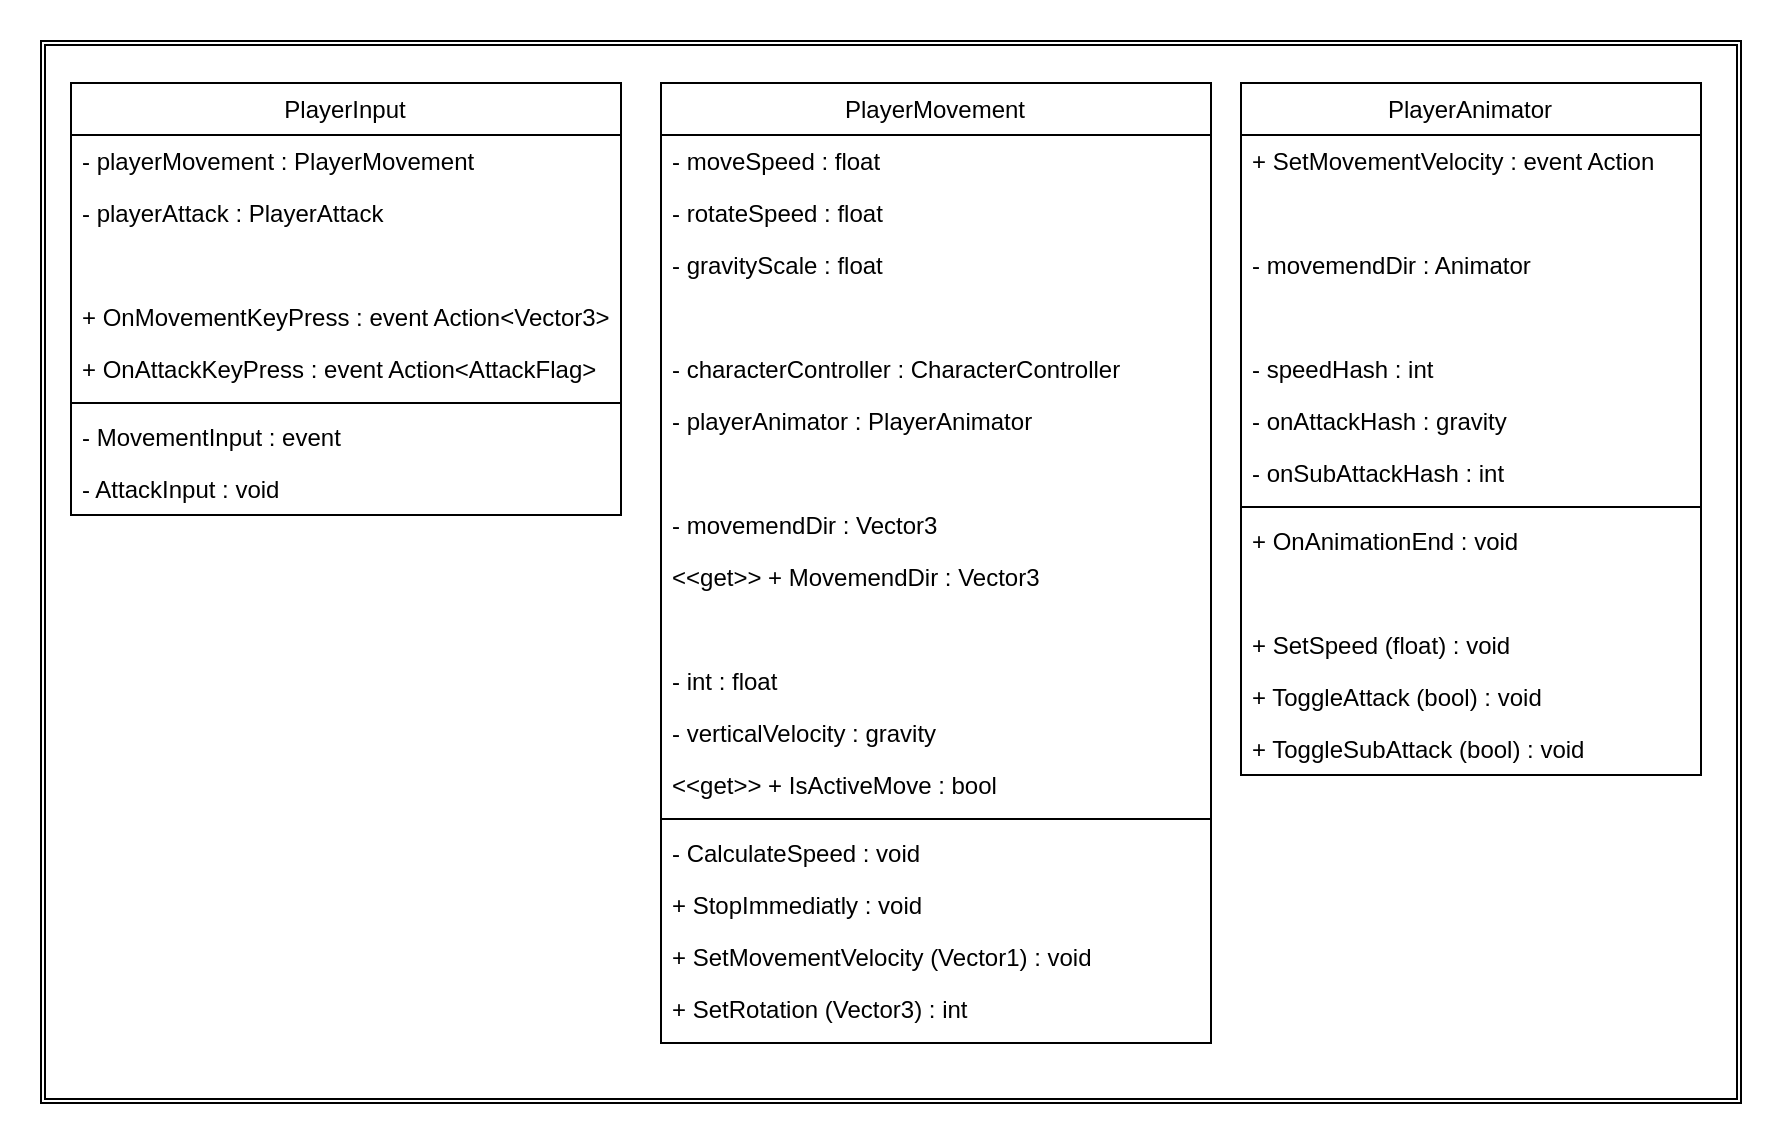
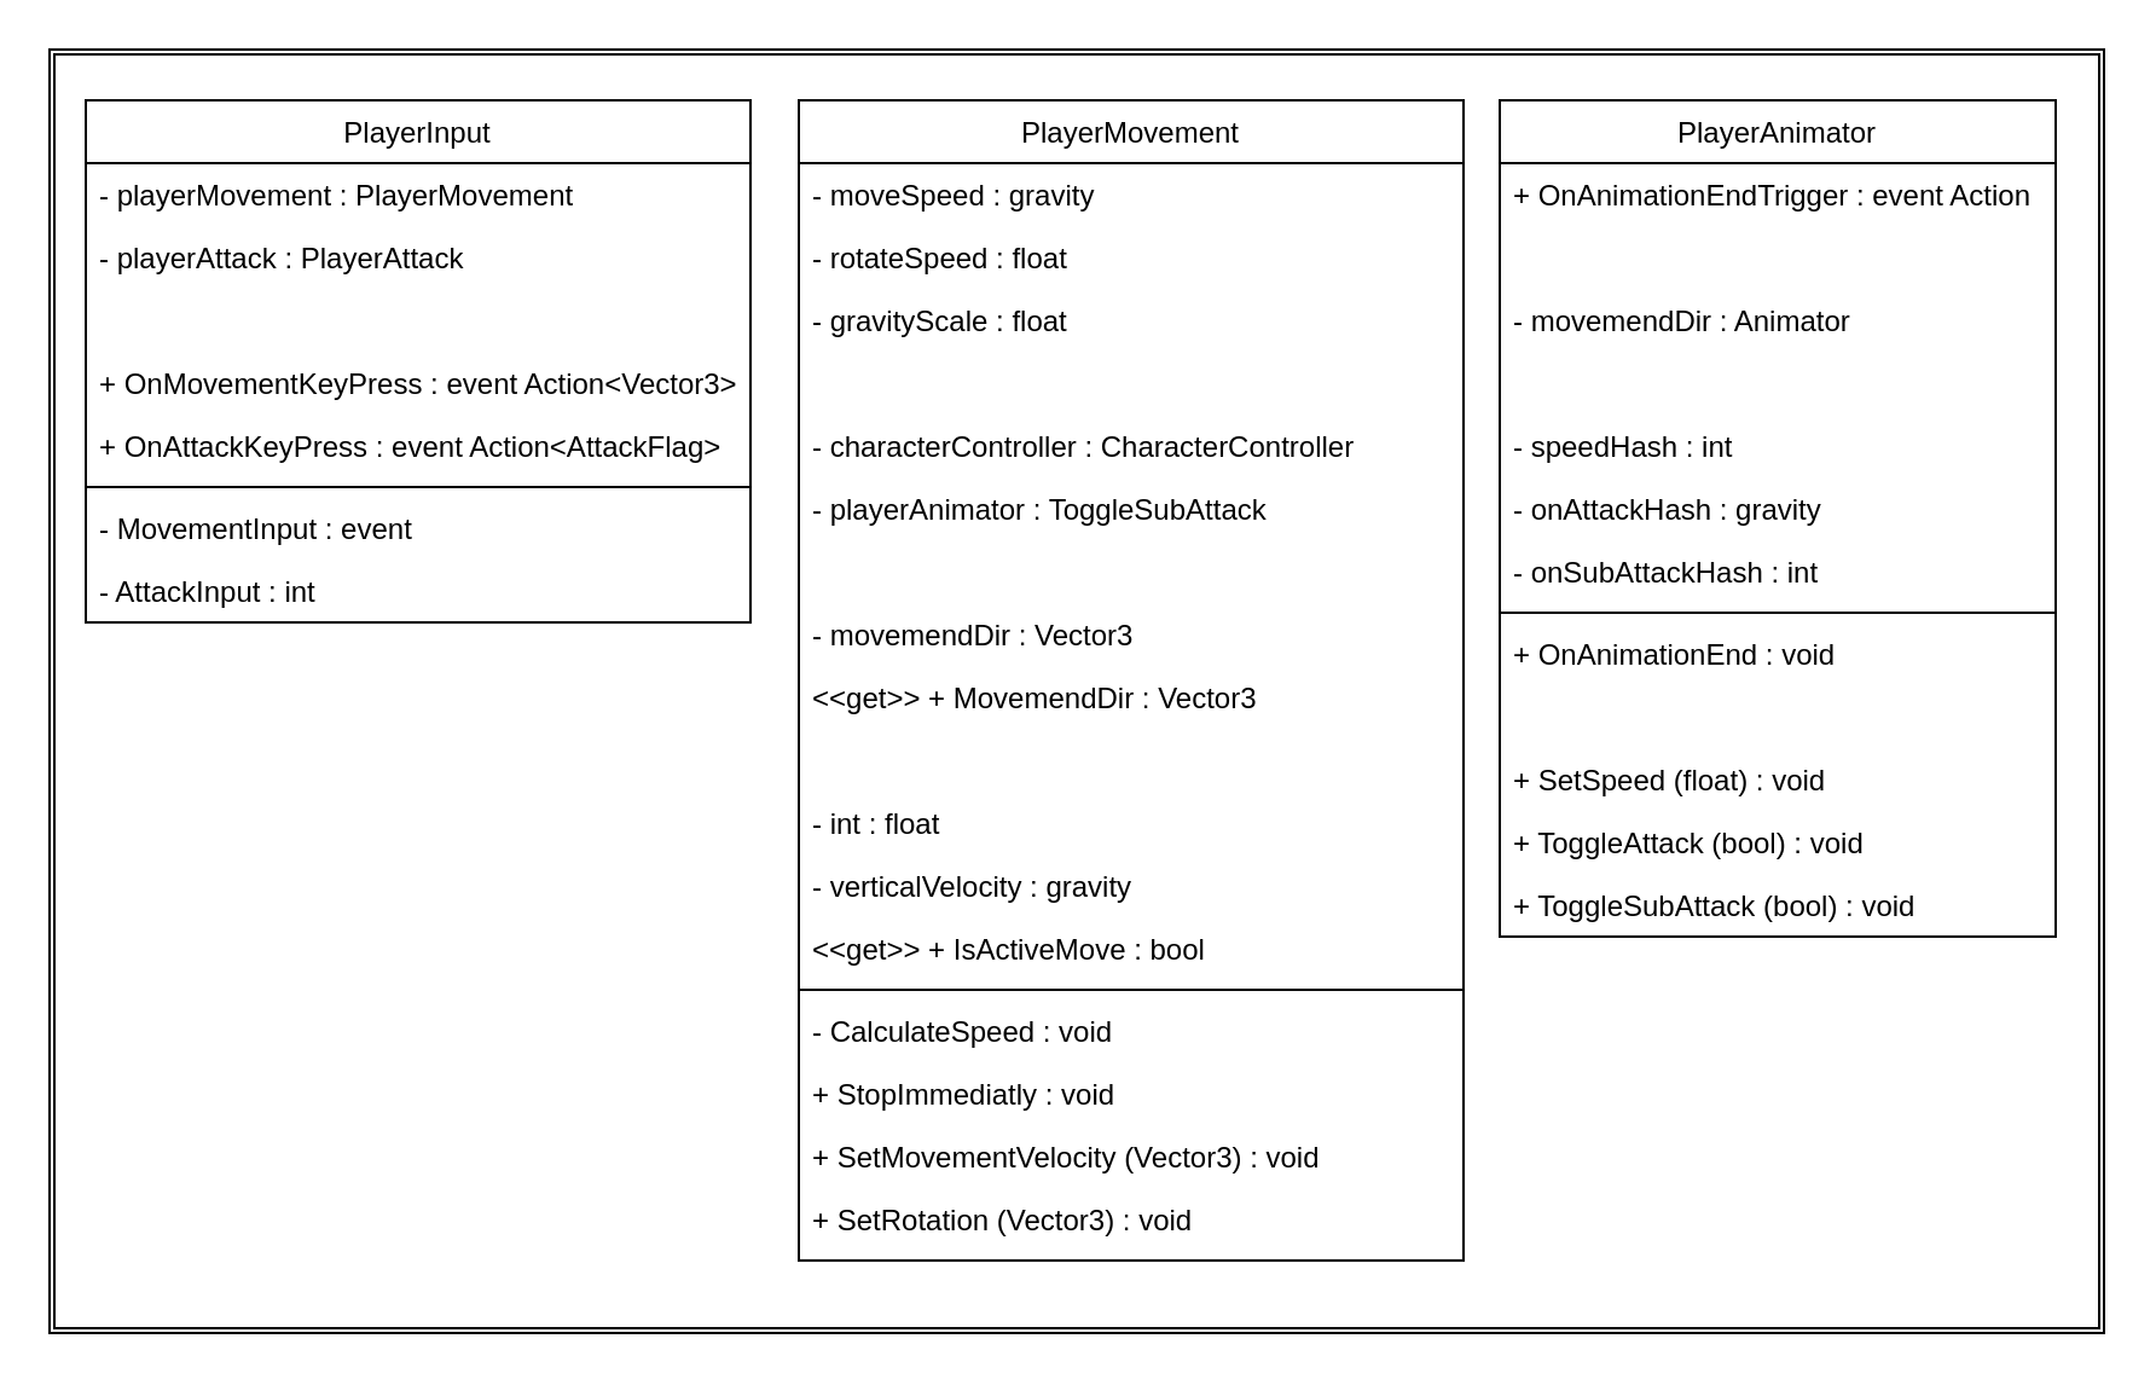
  <mxCell id="0" />
  <mxCell id="1" parent="0" />
  <mxCell id="2" value="" style="shape=ext;double=1;rounded=0;whiteSpace=wrap;html=1;fontColor=#F0F0F0;strokeColor=default;fillColor=default;" parent="1" vertex="1"><mxGeometry x="20" y="20" width="850" height="531" as="geometry" /></mxCell>
  <mxCell id="3" value="PlayerInput" style="swimlane;fontStyle=0;align=center;verticalAlign=top;childLayout=stackLayout;horizontal=1;startSize=26;horizontalStack=0;resizeParent=1;resizeLast=0;collapsible=1;marginBottom=0;rounded=0;shadow=0;strokeWidth=1;spacingTop=0;" parent="1" vertex="1"><mxGeometry x="35" y="41" width="275" height="216" as="geometry"><mxRectangle x="220" y="90" width="160" height="26" as="alternateBounds" /></mxGeometry></mxCell>
  <mxCell id="4" value="- playerMovement : PlayerMovement" style="text;align=left;verticalAlign=top;spacingLeft=4;spacingRight=4;overflow=hidden;rotatable=0;points=[[0,0.5],[1,0.5]];portConstraint=eastwest;rounded=0;shadow=0;html=0;" parent="3" vertex="1"><mxGeometry y="26" width="275" height="26" as="geometry" /></mxCell>
  <mxCell id="5" value="- playerAttack : PlayerAttack" style="text;align=left;verticalAlign=top;spacingLeft=4;spacingRight=4;overflow=hidden;rotatable=0;points=[[0,0.5],[1,0.5]];portConstraint=eastwest;rounded=0;shadow=0;html=0;" parent="3" vertex="1"><mxGeometry y="52" width="275" height="26" as="geometry" /></mxCell>
  <mxCell id="6" value=" " style="text;align=left;verticalAlign=top;spacingLeft=4;spacingRight=4;overflow=hidden;rotatable=0;points=[[0,0.5],[1,0.5]];portConstraint=eastwest;rounded=0;shadow=0;html=0;" parent="3" vertex="1"><mxGeometry y="78" width="275" height="26" as="geometry" /></mxCell>
  <mxCell id="7" value="+ OnMovementKeyPress : event Action&lt;Vector3&gt;" style="text;align=left;verticalAlign=top;spacingLeft=4;spacingRight=4;overflow=hidden;rotatable=0;points=[[0,0.5],[1,0.5]];portConstraint=eastwest;rounded=0;shadow=0;html=0;" parent="3" vertex="1"><mxGeometry y="104" width="275" height="26" as="geometry" /></mxCell>
  <mxCell id="8" value="+ OnAttackKeyPress : event Action&lt;AttackFlag&gt;" style="text;align=left;verticalAlign=top;spacingLeft=4;spacingRight=4;overflow=hidden;rotatable=0;points=[[0,0.5],[1,0.5]];portConstraint=eastwest;rounded=0;shadow=0;html=0;" parent="3" vertex="1"><mxGeometry y="130" width="275" height="26" as="geometry" /></mxCell>
  <mxCell id="9" value="" style="line;html=1;strokeWidth=1;align=left;verticalAlign=middle;spacingTop=-1;spacingLeft=3;spacingRight=3;rotatable=0;labelPosition=right;points=[];portConstraint=eastwest;" parent="3" vertex="1"><mxGeometry y="156" width="275" height="8" as="geometry" /></mxCell>
  <mxCell id="10" value="- MovementInput : event" style="text;align=left;verticalAlign=top;spacingLeft=4;spacingRight=4;overflow=hidden;rotatable=0;points=[[0,0.5],[1,0.5]];portConstraint=eastwest;rounded=0;shadow=0;html=0;" parent="3" vertex="1"><mxGeometry y="164" width="275" height="26" as="geometry" /></mxCell>
- <mxCell id="11" value="- AttackInput : void" style="text;align=left;verticalAlign=top;spacingLeft=4;spacingRight=4;overflow=hidden;rotatable=0;points=[[0,0.5],[1,0.5]];portConstraint=eastwest;rounded=0;shadow=0;html=0;" parent="3" vertex="1"><mxGeometry y="190" width="275" height="26" as="geometry" /></mxCell>
+ <mxCell id="11" value="- AttackInput : int" style="text;align=left;verticalAlign=top;spacingLeft=4;spacingRight=4;overflow=hidden;rotatable=0;points=[[0,0.5],[1,0.5]];portConstraint=eastwest;rounded=0;shadow=0;html=0;" parent="3" vertex="1"><mxGeometry y="190" width="275" height="26" as="geometry" /></mxCell>
  <mxCell id="12" value="PlayerMovement" style="swimlane;fontStyle=0;align=center;verticalAlign=top;childLayout=stackLayout;horizontal=1;startSize=26;horizontalStack=0;resizeParent=1;resizeLast=0;collapsible=1;marginBottom=0;rounded=0;shadow=0;strokeWidth=1;spacingTop=0;" parent="1" vertex="1"><mxGeometry x="330" y="41" width="275" height="480" as="geometry"><mxRectangle x="220" y="90" width="160" height="26" as="alternateBounds" /></mxGeometry></mxCell>
- <mxCell id="13" value="- moveSpeed : float" style="text;align=left;verticalAlign=top;spacingLeft=4;spacingRight=4;overflow=hidden;rotatable=0;points=[[0,0.5],[1,0.5]];portConstraint=eastwest;rounded=0;shadow=0;html=0;" parent="12" vertex="1"><mxGeometry y="26" width="275" height="26" as="geometry" /></mxCell>
+ <mxCell id="13" value="- moveSpeed : gravity" style="text;align=left;verticalAlign=top;spacingLeft=4;spacingRight=4;overflow=hidden;rotatable=0;points=[[0,0.5],[1,0.5]];portConstraint=eastwest;rounded=0;shadow=0;html=0;" parent="12" vertex="1"><mxGeometry y="26" width="275" height="26" as="geometry" /></mxCell>
  <mxCell id="14" value="- rotateSpeed : float" style="text;align=left;verticalAlign=top;spacingLeft=4;spacingRight=4;overflow=hidden;rotatable=0;points=[[0,0.5],[1,0.5]];portConstraint=eastwest;rounded=0;shadow=0;html=0;" parent="12" vertex="1"><mxGeometry y="52" width="275" height="26" as="geometry" /></mxCell>
  <mxCell id="15" value="- gravityScale : float" style="text;align=left;verticalAlign=top;spacingLeft=4;spacingRight=4;overflow=hidden;rotatable=0;points=[[0,0.5],[1,0.5]];portConstraint=eastwest;rounded=0;shadow=0;html=0;" parent="12" vertex="1"><mxGeometry y="78" width="275" height="26" as="geometry" /></mxCell>
  <mxCell id="16" value=" " style="text;align=left;verticalAlign=top;spacingLeft=4;spacingRight=4;overflow=hidden;rotatable=0;points=[[0,0.5],[1,0.5]];portConstraint=eastwest;rounded=0;shadow=0;html=0;" parent="12" vertex="1"><mxGeometry y="104" width="275" height="26" as="geometry" /></mxCell>
  <mxCell id="17" value="- characterController : CharacterController" style="text;align=left;verticalAlign=top;spacingLeft=4;spacingRight=4;overflow=hidden;rotatable=0;points=[[0,0.5],[1,0.5]];portConstraint=eastwest;rounded=0;shadow=0;html=0;" parent="12" vertex="1"><mxGeometry y="130" width="275" height="26" as="geometry" /></mxCell>
- <mxCell id="18" value="- playerAnimator : PlayerAnimator" style="text;align=left;verticalAlign=top;spacingLeft=4;spacingRight=4;overflow=hidden;rotatable=0;points=[[0,0.5],[1,0.5]];portConstraint=eastwest;rounded=0;shadow=0;html=0;" parent="12" vertex="1"><mxGeometry y="156" width="275" height="26" as="geometry" /></mxCell>
+ <mxCell id="18" value="- playerAnimator : ToggleSubAttack" style="text;align=left;verticalAlign=top;spacingLeft=4;spacingRight=4;overflow=hidden;rotatable=0;points=[[0,0.5],[1,0.5]];portConstraint=eastwest;rounded=0;shadow=0;html=0;" parent="12" vertex="1"><mxGeometry y="156" width="275" height="26" as="geometry" /></mxCell>
  <mxCell id="19" value=" " style="text;align=left;verticalAlign=top;spacingLeft=4;spacingRight=4;overflow=hidden;rotatable=0;points=[[0,0.5],[1,0.5]];portConstraint=eastwest;rounded=0;shadow=0;html=0;" parent="12" vertex="1"><mxGeometry y="182" width="275" height="26" as="geometry" /></mxCell>
  <mxCell id="20" value="- movemendDir : Vector3" style="text;align=left;verticalAlign=top;spacingLeft=4;spacingRight=4;overflow=hidden;rotatable=0;points=[[0,0.5],[1,0.5]];portConstraint=eastwest;rounded=0;shadow=0;html=0;" parent="12" vertex="1"><mxGeometry y="208" width="275" height="26" as="geometry" /></mxCell>
  <mxCell id="21" value="&lt;&lt;get&gt;&gt; + MovemendDir : Vector3" style="text;align=left;verticalAlign=top;spacingLeft=4;spacingRight=4;overflow=hidden;rotatable=0;points=[[0,0.5],[1,0.5]];portConstraint=eastwest;rounded=0;shadow=0;html=0;" parent="12" vertex="1"><mxGeometry y="234" width="275" height="26" as="geometry" /></mxCell>
  <mxCell id="22" value=" " style="text;align=left;verticalAlign=top;spacingLeft=4;spacingRight=4;overflow=hidden;rotatable=0;points=[[0,0.5],[1,0.5]];portConstraint=eastwest;rounded=0;shadow=0;html=0;" parent="12" vertex="1"><mxGeometry y="260" width="275" height="26" as="geometry" /></mxCell>
  <mxCell id="23" value="- int : float" style="text;align=left;verticalAlign=top;spacingLeft=4;spacingRight=4;overflow=hidden;rotatable=0;points=[[0,0.5],[1,0.5]];portConstraint=eastwest;rounded=0;shadow=0;html=0;" parent="12" vertex="1"><mxGeometry y="286" width="275" height="26" as="geometry" /></mxCell>
  <mxCell id="24" value="- verticalVelocity : gravity" style="text;align=left;verticalAlign=top;spacingLeft=4;spacingRight=4;overflow=hidden;rotatable=0;points=[[0,0.5],[1,0.5]];portConstraint=eastwest;rounded=0;shadow=0;html=0;" parent="12" vertex="1"><mxGeometry y="312" width="275" height="26" as="geometry" /></mxCell>
  <mxCell id="25" value="&lt;&lt;get&gt;&gt; + IsActiveMove : bool" style="text;align=left;verticalAlign=top;spacingLeft=4;spacingRight=4;overflow=hidden;rotatable=0;points=[[0,0.5],[1,0.5]];portConstraint=eastwest;rounded=0;shadow=0;html=0;" parent="12" vertex="1"><mxGeometry y="338" width="275" height="26" as="geometry" /></mxCell>
  <mxCell id="26" value="" style="line;html=1;strokeWidth=1;align=left;verticalAlign=middle;spacingTop=-1;spacingLeft=3;spacingRight=3;rotatable=0;labelPosition=right;points=[];portConstraint=eastwest;" parent="12" vertex="1"><mxGeometry y="364" width="275" height="8" as="geometry" /></mxCell>
  <mxCell id="27" value="- CalculateSpeed : void" style="text;align=left;verticalAlign=top;spacingLeft=4;spacingRight=4;overflow=hidden;rotatable=0;points=[[0,0.5],[1,0.5]];portConstraint=eastwest;rounded=0;shadow=0;html=0;" parent="12" vertex="1"><mxGeometry y="372" width="275" height="26" as="geometry" /></mxCell>
  <mxCell id="28" value="+ StopImmediatly : void" style="text;align=left;verticalAlign=top;spacingLeft=4;spacingRight=4;overflow=hidden;rotatable=0;points=[[0,0.5],[1,0.5]];portConstraint=eastwest;rounded=0;shadow=0;html=0;" parent="12" vertex="1"><mxGeometry y="398" width="275" height="26" as="geometry" /></mxCell>
- <mxCell id="29" value="+ SetMovementVelocity (Vector1) : void" style="text;align=left;verticalAlign=top;spacingLeft=4;spacingRight=4;overflow=hidden;rotatable=0;points=[[0,0.5],[1,0.5]];portConstraint=eastwest;rounded=0;shadow=0;html=0;" parent="12" vertex="1"><mxGeometry y="424" width="275" height="26" as="geometry" /></mxCell>
- <mxCell id="30" value="+ SetRotation (Vector3) : int" style="text;align=left;verticalAlign=top;spacingLeft=4;spacingRight=4;overflow=hidden;rotatable=0;points=[[0,0.5],[1,0.5]];portConstraint=eastwest;rounded=0;shadow=0;html=0;" parent="12" vertex="1"><mxGeometry y="450" width="275" height="26" as="geometry" /></mxCell>
+ <mxCell id="29" value="+ SetMovementVelocity (Vector3) : void" style="text;align=left;verticalAlign=top;spacingLeft=4;spacingRight=4;overflow=hidden;rotatable=0;points=[[0,0.5],[1,0.5]];portConstraint=eastwest;rounded=0;shadow=0;html=0;" parent="12" vertex="1"><mxGeometry y="424" width="275" height="26" as="geometry" /></mxCell>
+ <mxCell id="30" value="+ SetRotation (Vector3) : void" style="text;align=left;verticalAlign=top;spacingLeft=4;spacingRight=4;overflow=hidden;rotatable=0;points=[[0,0.5],[1,0.5]];portConstraint=eastwest;rounded=0;shadow=0;html=0;" parent="12" vertex="1"><mxGeometry y="450" width="275" height="26" as="geometry" /></mxCell>
  <mxCell id="31" value="PlayerAnimator" style="swimlane;fontStyle=0;align=center;verticalAlign=top;childLayout=stackLayout;horizontal=1;startSize=26;horizontalStack=0;resizeParent=1;resizeLast=0;collapsible=1;marginBottom=0;rounded=0;shadow=0;strokeWidth=1;spacingTop=0;" parent="1" vertex="1"><mxGeometry x="620" y="41" width="230" height="346" as="geometry"><mxRectangle x="220" y="90" width="160" height="26" as="alternateBounds" /></mxGeometry></mxCell>
- <mxCell id="32" value="+ SetMovementVelocity : event Action" style="text;align=left;verticalAlign=top;spacingLeft=4;spacingRight=4;overflow=hidden;rotatable=0;points=[[0,0.5],[1,0.5]];portConstraint=eastwest;rounded=0;shadow=0;html=0;" parent="31" vertex="1"><mxGeometry y="26" width="230" height="26" as="geometry" /></mxCell>
+ <mxCell id="32" value="+ OnAnimationEndTrigger : event Action" style="text;align=left;verticalAlign=top;spacingLeft=4;spacingRight=4;overflow=hidden;rotatable=0;points=[[0,0.5],[1,0.5]];portConstraint=eastwest;rounded=0;shadow=0;html=0;" parent="31" vertex="1"><mxGeometry y="26" width="230" height="26" as="geometry" /></mxCell>
  <mxCell id="33" value=" " style="text;align=left;verticalAlign=top;spacingLeft=4;spacingRight=4;overflow=hidden;rotatable=0;points=[[0,0.5],[1,0.5]];portConstraint=eastwest;rounded=0;shadow=0;html=0;" parent="31" vertex="1"><mxGeometry y="52" width="230" height="26" as="geometry" /></mxCell>
  <mxCell id="34" value="- movemendDir : Animator" style="text;align=left;verticalAlign=top;spacingLeft=4;spacingRight=4;overflow=hidden;rotatable=0;points=[[0,0.5],[1,0.5]];portConstraint=eastwest;rounded=0;shadow=0;html=0;" parent="31" vertex="1"><mxGeometry y="78" width="230" height="26" as="geometry" /></mxCell>
  <mxCell id="35" value=" " style="text;align=left;verticalAlign=top;spacingLeft=4;spacingRight=4;overflow=hidden;rotatable=0;points=[[0,0.5],[1,0.5]];portConstraint=eastwest;rounded=0;shadow=0;html=0;" parent="31" vertex="1"><mxGeometry y="104" width="230" height="26" as="geometry" /></mxCell>
  <mxCell id="36" value="- speedHash : int" style="text;align=left;verticalAlign=top;spacingLeft=4;spacingRight=4;overflow=hidden;rotatable=0;points=[[0,0.5],[1,0.5]];portConstraint=eastwest;rounded=0;shadow=0;html=0;" parent="31" vertex="1"><mxGeometry y="130" width="230" height="26" as="geometry" /></mxCell>
  <mxCell id="37" value="- onAttackHash : gravity" style="text;align=left;verticalAlign=top;spacingLeft=4;spacingRight=4;overflow=hidden;rotatable=0;points=[[0,0.5],[1,0.5]];portConstraint=eastwest;rounded=0;shadow=0;html=0;" parent="31" vertex="1"><mxGeometry y="156" width="230" height="26" as="geometry" /></mxCell>
  <mxCell id="38" value="- onSubAttackHash : int" style="text;align=left;verticalAlign=top;spacingLeft=4;spacingRight=4;overflow=hidden;rotatable=0;points=[[0,0.5],[1,0.5]];portConstraint=eastwest;rounded=0;shadow=0;html=0;" parent="31" vertex="1"><mxGeometry y="182" width="230" height="26" as="geometry" /></mxCell>
  <mxCell id="39" value="" style="line;html=1;strokeWidth=1;align=left;verticalAlign=middle;spacingTop=-1;spacingLeft=3;spacingRight=3;rotatable=0;labelPosition=right;points=[];portConstraint=eastwest;" parent="31" vertex="1"><mxGeometry y="208" width="230" height="8" as="geometry" /></mxCell>
  <mxCell id="40" value="+ OnAnimationEnd : void" style="text;align=left;verticalAlign=top;spacingLeft=4;spacingRight=4;overflow=hidden;rotatable=0;points=[[0,0.5],[1,0.5]];portConstraint=eastwest;rounded=0;shadow=0;html=0;" parent="31" vertex="1"><mxGeometry y="216" width="230" height="26" as="geometry" /></mxCell>
  <mxCell id="41" value=" " style="text;align=left;verticalAlign=top;spacingLeft=4;spacingRight=4;overflow=hidden;rotatable=0;points=[[0,0.5],[1,0.5]];portConstraint=eastwest;rounded=0;shadow=0;html=0;" parent="31" vertex="1"><mxGeometry y="242" width="230" height="26" as="geometry" /></mxCell>
  <mxCell id="42" value="+ SetSpeed (float) : void" style="text;align=left;verticalAlign=top;spacingLeft=4;spacingRight=4;overflow=hidden;rotatable=0;points=[[0,0.5],[1,0.5]];portConstraint=eastwest;rounded=0;shadow=0;html=0;" parent="31" vertex="1"><mxGeometry y="268" width="230" height="26" as="geometry" /></mxCell>
  <mxCell id="43" value="+ ToggleAttack (bool) : void" style="text;align=left;verticalAlign=top;spacingLeft=4;spacingRight=4;overflow=hidden;rotatable=0;points=[[0,0.5],[1,0.5]];portConstraint=eastwest;rounded=0;shadow=0;html=0;" parent="31" vertex="1"><mxGeometry y="294" width="230" height="26" as="geometry" /></mxCell>
  <mxCell id="44" value="+ ToggleSubAttack (bool) : void" style="text;align=left;verticalAlign=top;spacingLeft=4;spacingRight=4;overflow=hidden;rotatable=0;points=[[0,0.5],[1,0.5]];portConstraint=eastwest;rounded=0;shadow=0;html=0;" parent="31" vertex="1"><mxGeometry y="320" width="230" height="26" as="geometry" /></mxCell>
